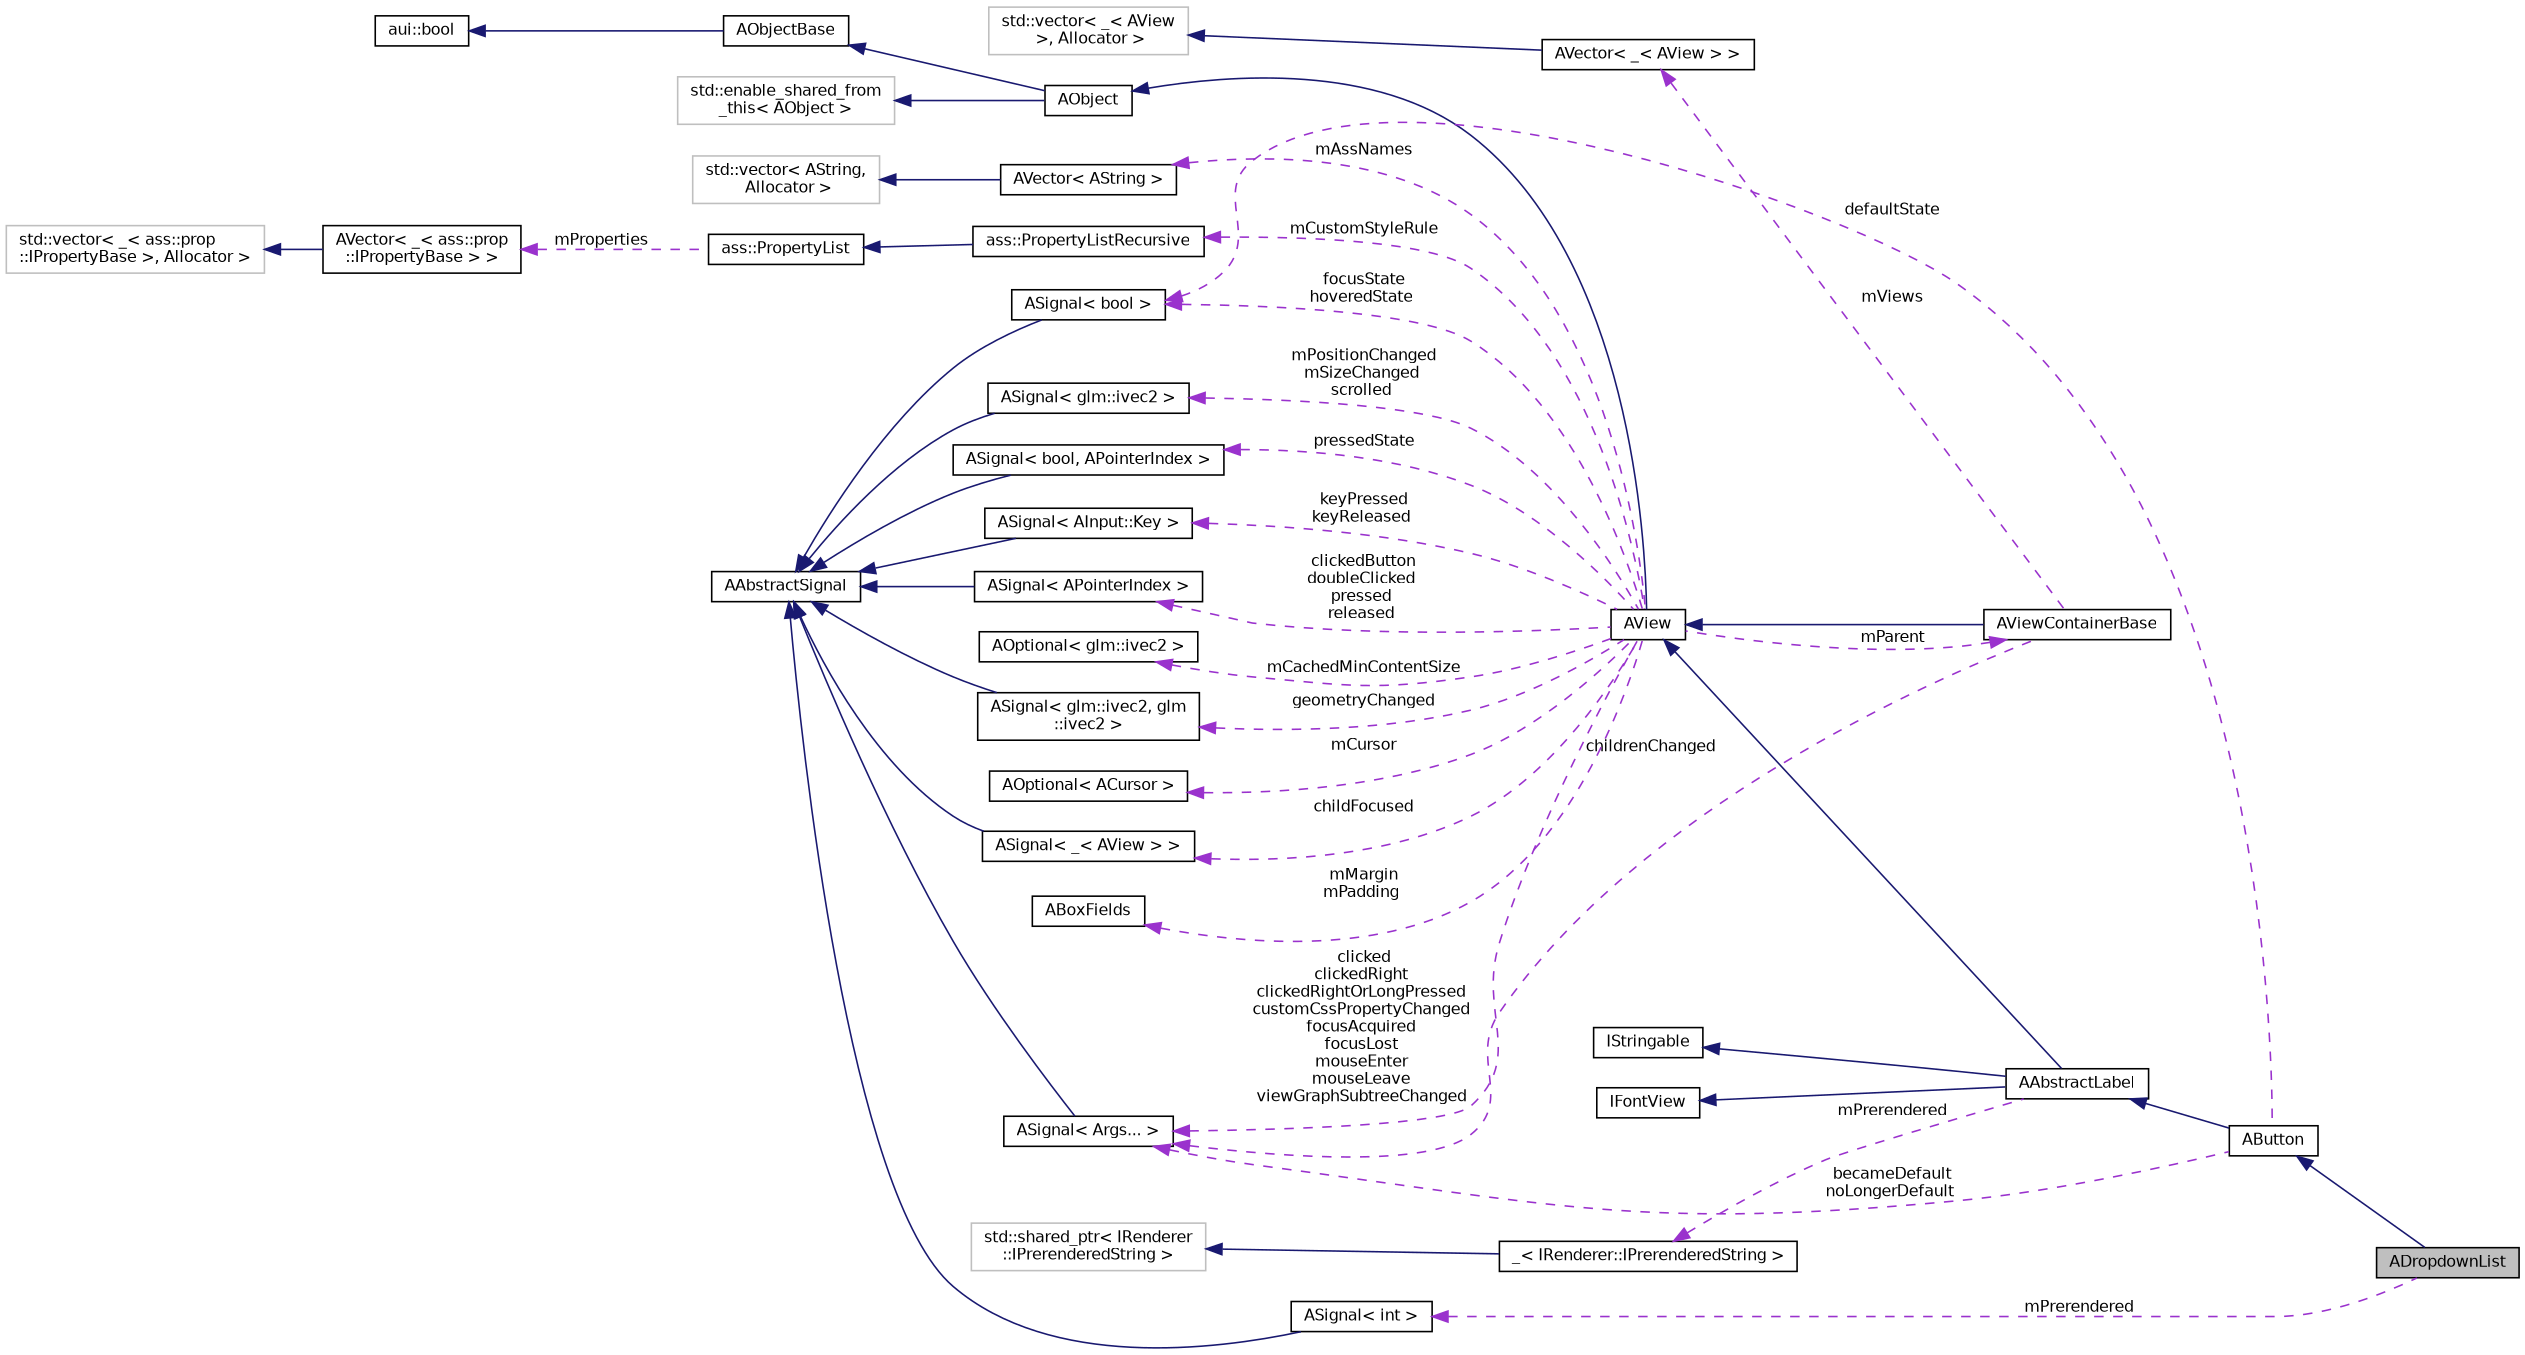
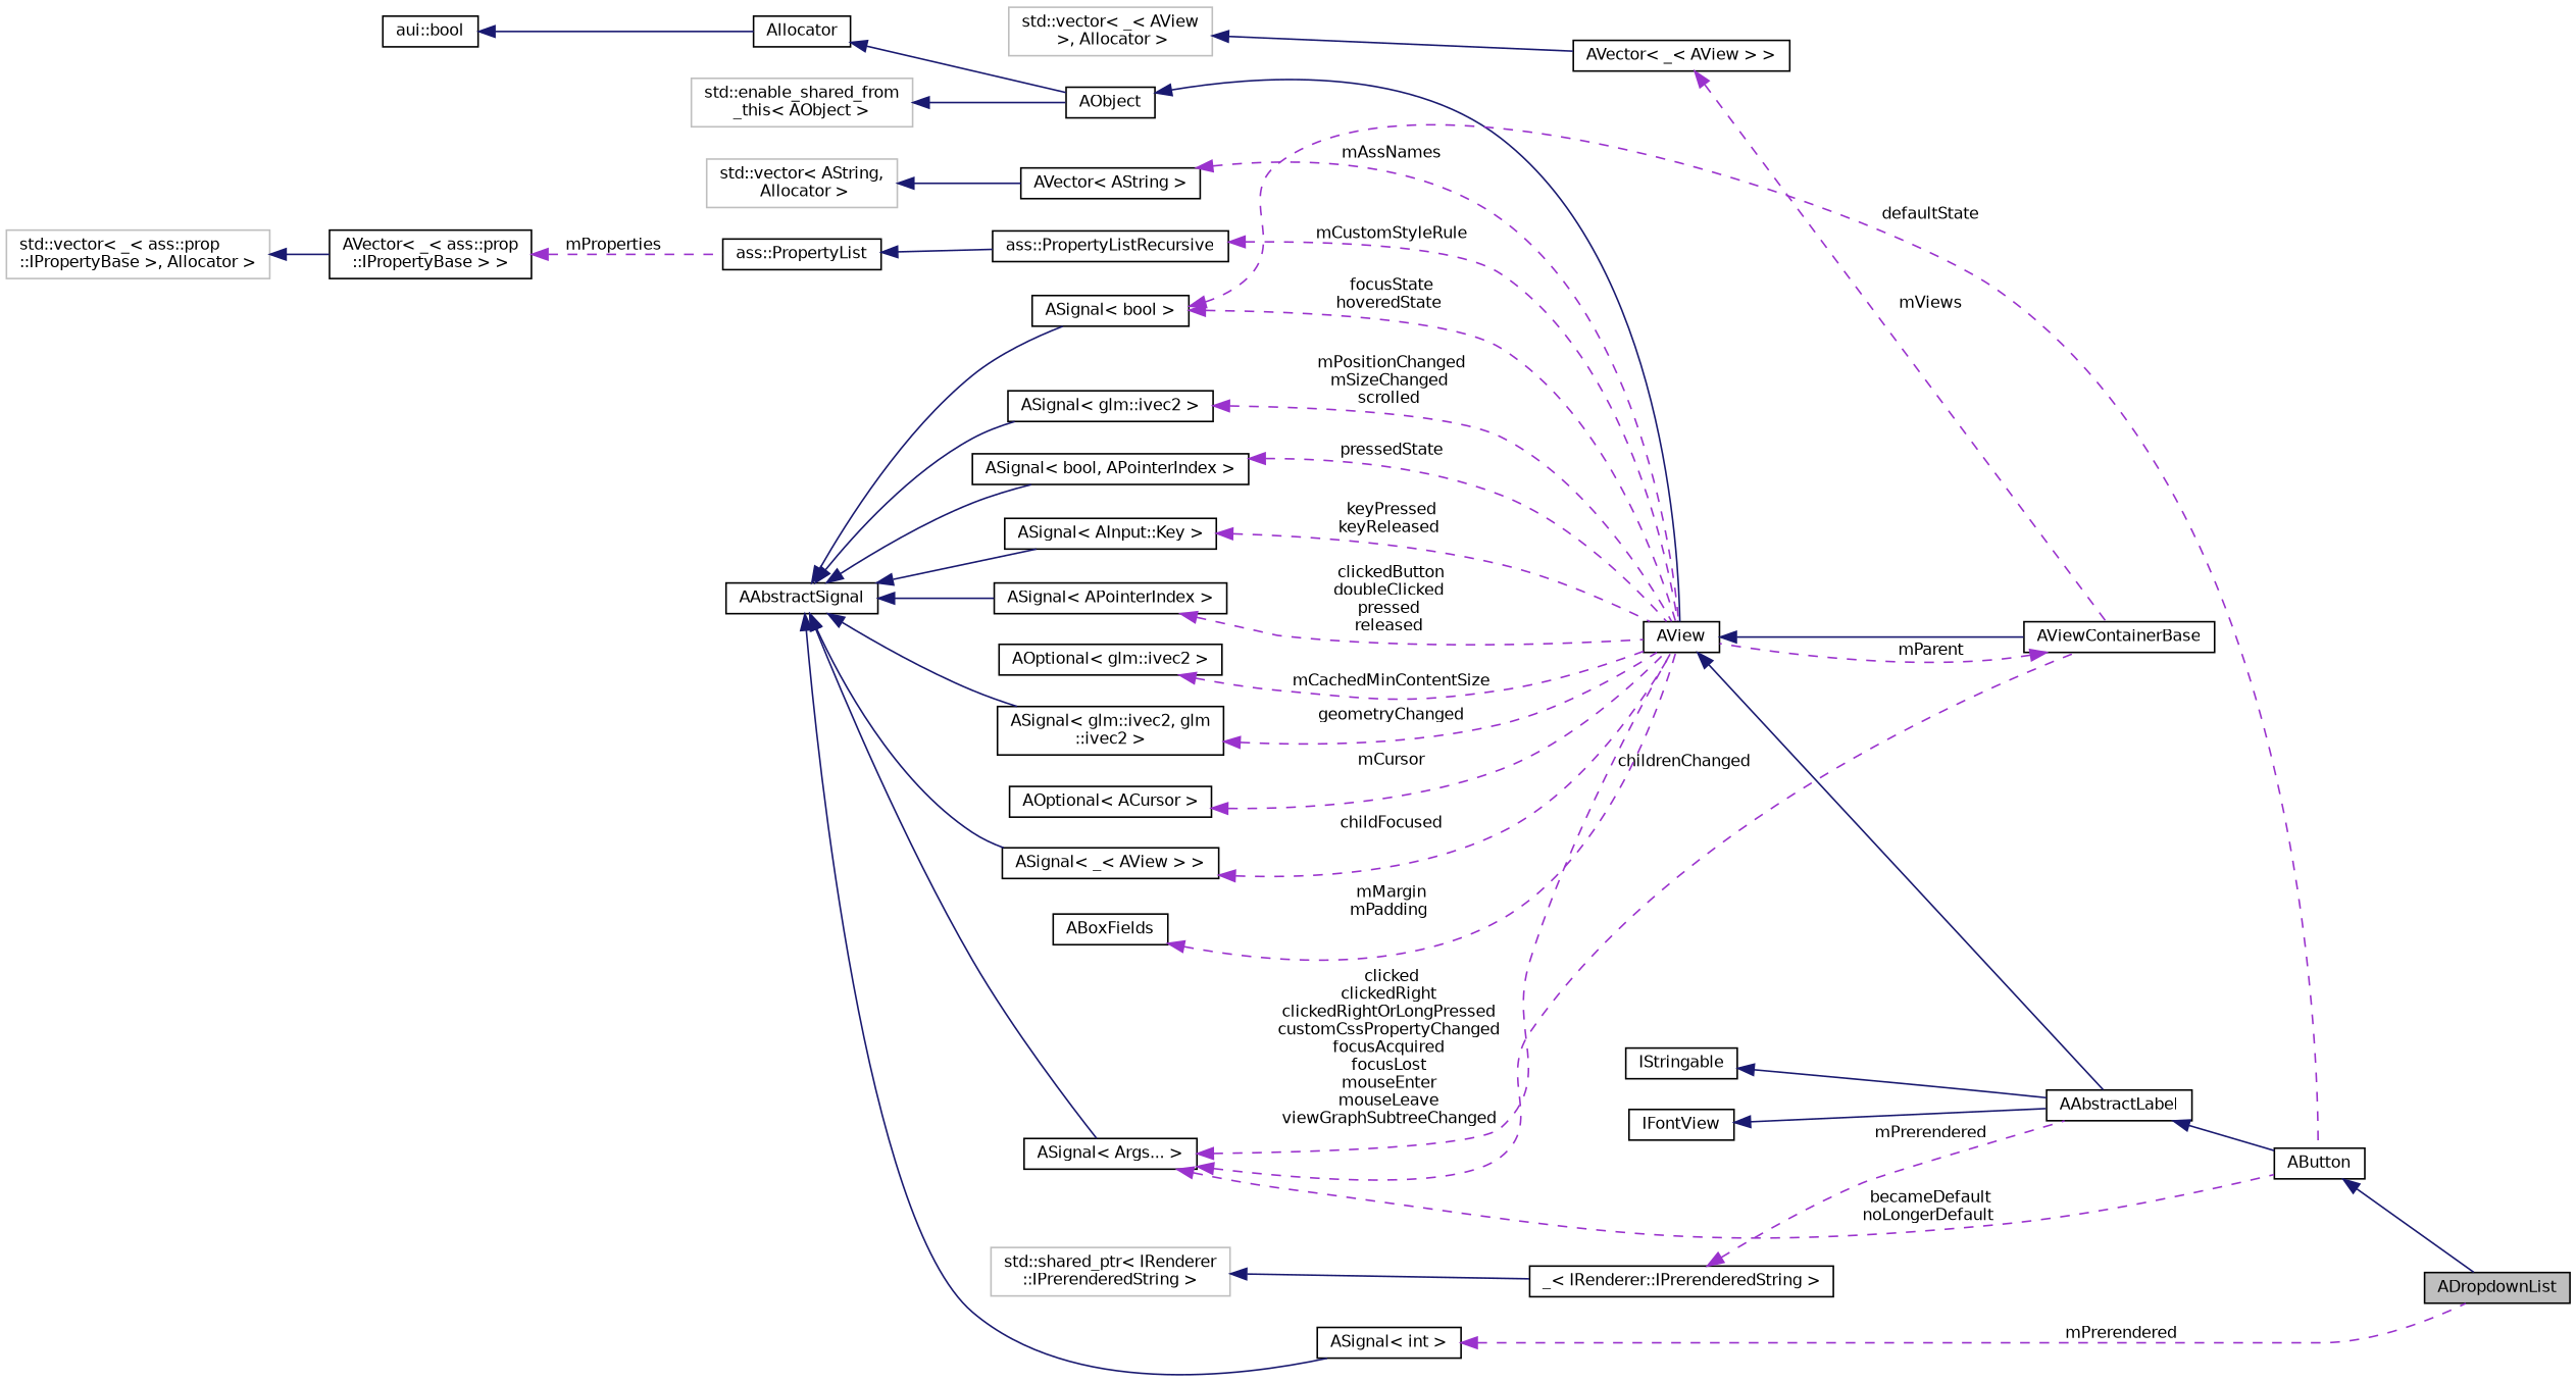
  digraph {
    rankdir=LR
    node [color=black fillcolor=white fontname=Helvetica fontsize=10 shape=record style=filled]
    edge [color=midnightblue dir=back fontname=Helvetica fontsize=10 labelfontname=Helvetica labelfontsize=10 style=solid]
    n1 [fillcolor=grey75 fontcolor=black height=0.2 label=ADropdownList width=0.4]
    n2 [height=0.2 label=AButton width=0.4]
    n3 [height=0.2 label=AAbstractLabel width=0.4]
    n4 [height=0.2 label=AView width=0.4]
    n5 [height=0.2 label=AViewContainerBase width=0.4]
    n6 [height=0.2 label=AObject width=0.4]
-   n7 [height=0.2 label=AObjectBase width=0.4]
+   n7 [height=0.2 label=Allocator width=0.4]
    n8 [height=0.2 label="aui::bool" width=0.4]
    n9 [color=grey75 height=0.2 label="std::enable_shared_from\l_this\< AObject \>" width=0.4]
    n10 [height=0.2 label="ASignal\< Args... \>" width=0.4]
    n11 [height=0.2 label=AAbstractSignal width=0.4]
    n12 [height=0.2 label="ASignal\< _\< AView \> \>" width=0.4]
    n13 [height=0.2 label="ASignal\< AInput::Key \>" width=0.4]
    n14 [height=0.2 label="ASignal\< APointerIndex \>" width=0.4]
    n15 [height=0.2 label="ASignal\< glm::ivec2, glm\l::ivec2 \>" width=0.4]
    n16 [height=0.2 label="ASignal\< glm::ivec2 \>" width=0.4]
    n17 [height=0.2 label="ASignal\< bool \>" width=0.4]
    n18 [height=0.2 label="ASignal\< bool, APointerIndex \>" width=0.4]
    n19 [height=0.2 label="ASignal\< int \>" width=0.4]
    n20 [height=0.2 label="AVector\< _\< AView \> \>" width=0.4]
    n21 [color=grey75 height=0.2 label="std::vector\< _\< AView\l \>, Allocator \>" width=0.4]
    n22 [height=0.2 label="AVector\< AString \>" width=0.4]
    n23 [color=grey75 height=0.2 label="std::vector\< AString,\l Allocator \>" width=0.4]
    n24 [height=0.2 label="ass::PropertyListRecursive" width=0.4]
    n25 [height=0.2 label="ass::PropertyList" width=0.4]
    n26 [height=0.2 label="AVector\< _\< ass::prop\l::IPropertyBase \> \>" width=0.4]
    n27 [color=grey75 height=0.2 label="std::vector\< _\< ass::prop\l::IPropertyBase \>, Allocator \>" width=0.4]
    n28 [height=0.2 label="AOptional\< glm::ivec2 \>" width=0.4]
    n29 [height=0.2 label="AOptional\< ACursor \>" width=0.4]
    n30 [height=0.2 label=ABoxFields width=0.4]
    n31 [height=0.2 label=IStringable width=0.4]
    n32 [height=0.2 label=IFontView width=0.4]
    n33 [height=0.2 label="_\< IRenderer::IPrerenderedString \>" width=0.4]
    n34 [color=grey75 height=0.2 label="std::shared_ptr\< IRenderer\l::IPrerenderedString \>" width=0.4]
    n2 -> n1
    n3 -> n2
    n4 -> n3
    n4 -> n5
    n5 -> n4 [color=darkorchid3 label=" mParent" style=dashed]
    n6 -> n4
    n7 -> n6
    n8 -> n7
    n9 -> n6
    n10 -> n2 [color=darkorchid3 label=" becameDefault\nnoLongerDefault" style=dashed]
    n10 -> n4 [color=darkorchid3 label=" clicked\nclickedRight\nclickedRightOrLongPressed\ncustomCssPropertyChanged\nfocusAcquired\nfocusLost\nmouseEnter\nmouseLeave\nviewGraphSubtreeChanged" style=dashed]
    n10 -> n5 [color=darkorchid3 label=" childrenChanged" style=dashed]
    n11 -> n10
    n11 -> n12
    n11 -> n13
    n11 -> n14
    n11 -> n15
    n11 -> n16
    n11 -> n17
    n11 -> n18
    n11 -> n19
    n12 -> n4 [color=darkorchid3 label=" childFocused" style=dashed]
    n13 -> n4 [color=darkorchid3 label=" keyPressed\nkeyReleased" style=dashed]
    n14 -> n4 [color=darkorchid3 label=" clickedButton\ndoubleClicked\npressed\nreleased" style=dashed]
    n15 -> n4 [color=darkorchid3 label=" geometryChanged" style=dashed]
    n16 -> n4 [color=darkorchid3 label=" mPositionChanged\nmSizeChanged\nscrolled" style=dashed]
    n17 -> n2 [color=darkorchid3 label=" defaultState" style=dashed]
    n17 -> n4 [color=darkorchid3 label=" focusState\nhoveredState" style=dashed]
    n18 -> n4 [color=darkorchid3 label=" pressedState" style=dashed]
    n19 -> n1 [color=darkorchid3 label=" mPrerendered" style=dashed]
    n20 -> n5 [color=darkorchid3 label=" mViews" style=dashed]
    n21 -> n20
    n22 -> n4 [color=darkorchid3 label=" mAssNames" style=dashed]
    n23 -> n22
    n24 -> n4 [color=darkorchid3 label=" mCustomStyleRule" style=dashed]
    n25 -> n24
    n26 -> n25 [color=darkorchid3 label=" mProperties" style=dashed]
    n27 -> n26
    n28 -> n4 [color=darkorchid3 label=" mCachedMinContentSize" style=dashed]
    n29 -> n4 [color=darkorchid3 label=" mCursor" style=dashed]
    n30 -> n4 [color=darkorchid3 label=" mMargin\nmPadding" style=dashed]
    n31 -> n3
    n32 -> n3
    n33 -> n3 [color=darkorchid3 label=" mPrerendered" style=dashed]
    n34 -> n33
  }
